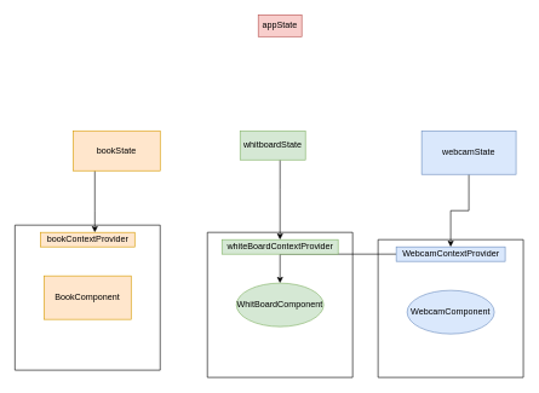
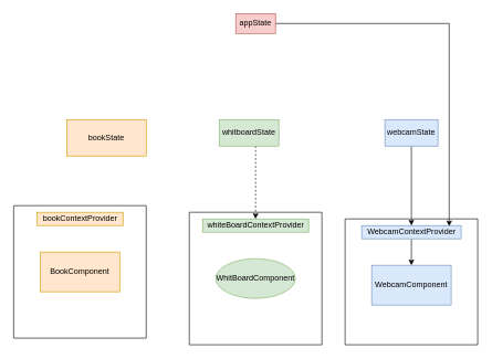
  <mxCell id="0" />
  <mxCell id="1" parent="0" />
- <mxCell id="2" style="edgeStyle=orthogonalEdgeStyle;rounded=0;orthogonalLoop=1;jettySize=auto;html=1;" edge="1" parent="1" source="3" target="9"><mxGeometry relative="1" as="geometry"><Array as="points"><mxPoint x="130" y="290" /><mxPoint x="130" y="290" /></Array></mxGeometry></mxCell>
  <mxCell id="3" value="bookState&lt;br&gt;" style="text;html=1;strokeColor=#d79b00;fillColor=#ffe6cc;align=center;verticalAlign=middle;whiteSpace=wrap;rounded=0;" vertex="1" parent="1"><mxGeometry x="100" y="180" width="120" height="55" as="geometry" /></mxCell>
- <mxCell id="4" style="edgeStyle=orthogonalEdgeStyle;rounded=0;orthogonalLoop=1;jettySize=auto;html=1;" edge="1" parent="1" source="5" target="16"><mxGeometry relative="1" as="geometry"><Array as="points"><mxPoint x="385" y="260" /><mxPoint x="385" y="260" /></Array></mxGeometry></mxCell>
+ <mxCell id="4" style="edgeStyle=orthogonalEdgeStyle;rounded=0;orthogonalLoop=1;jettySize=auto;html=1;dashed=1;" edge="1" parent="1" source="5" target="16"><mxGeometry relative="1" as="geometry"><Array as="points"><mxPoint x="385" y="260" /><mxPoint x="385" y="260" /></Array></mxGeometry></mxCell>
  <mxCell id="5" value="whitboardState&lt;br&gt;" style="text;html=1;strokeColor=#82b366;fillColor=#d5e8d4;align=center;verticalAlign=middle;whiteSpace=wrap;rounded=0;" vertex="1" parent="1"><mxGeometry x="330" y="180" width="90" height="40" as="geometry" /></mxCell>
  <mxCell id="6" style="edgeStyle=orthogonalEdgeStyle;rounded=0;orthogonalLoop=1;jettySize=auto;html=1;" edge="1" parent="1" source="7" target="13"><mxGeometry relative="1" as="geometry" /></mxCell>
- <mxCell id="7" value="webcamState&lt;br&gt;" style="text;html=1;strokeColor=#6c8ebf;fillColor=#dae8fc;align=center;verticalAlign=middle;whiteSpace=wrap;rounded=0;" vertex="1" parent="1"><mxGeometry x="580" y="180" width="130" height="60" as="geometry" /></mxCell>
+ <mxCell id="7" value="webcamState&lt;br&gt;" style="text;html=1;strokeColor=#6c8ebf;fillColor=#dae8fc;align=center;verticalAlign=middle;whiteSpace=wrap;rounded=0;" vertex="1" parent="1"><mxGeometry x="580" y="180" width="80" height="40" as="geometry" /></mxCell>
  <mxCell id="8" value="" style="swimlane;startSize=0;" vertex="1" parent="1"><mxGeometry x="20" y="310" width="200" height="200" as="geometry" /></mxCell>
  <mxCell id="9" value="bookContextProvider" style="text;html=1;align=center;verticalAlign=middle;resizable=0;points=[];autosize=1;strokeColor=#d79b00;fillColor=#ffe6cc;" vertex="1" parent="8"><mxGeometry x="35" y="10" width="130" height="20" as="geometry" /></mxCell>
  <mxCell id="10" value="BookComponent" style="rounded=0;whiteSpace=wrap;html=1;fillColor=#ffe6cc;strokeColor=#d79b00;" vertex="1" parent="8"><mxGeometry x="40" y="70" width="120" height="60" as="geometry" /></mxCell>
  <mxCell id="11" value="" style="swimlane;startSize=0;" vertex="1" parent="1"><mxGeometry x="520" y="330" width="200" height="190" as="geometry"><mxRectangle x="570" y="180" width="50" height="40" as="alternateBounds" /></mxGeometry></mxCell>
- <mxCell id="12" style="edgeStyle=orthogonalEdgeStyle;rounded=0;orthogonalLoop=1;jettySize=auto;html=1;" edge="1" parent="11" source="13" target="17"><mxGeometry relative="1" as="geometry" /></mxCell>
+ <mxCell id="12" style="edgeStyle=orthogonalEdgeStyle;rounded=0;orthogonalLoop=1;jettySize=auto;html=1;entryX=0.5;entryY=0;entryDx=0;entryDy=0;" edge="1" parent="11" source="13" target="14"><mxGeometry relative="1" as="geometry" /></mxCell>
  <mxCell id="13" value="WebcamContextProvider" style="text;html=1;align=center;verticalAlign=middle;resizable=0;points=[];autosize=1;strokeColor=#6c8ebf;fillColor=#dae8fc;" vertex="1" parent="11"><mxGeometry x="25" y="10" width="150" height="20" as="geometry" /></mxCell>
- <mxCell id="14" value="WebcamComponent" style="ellipse;whiteSpace=wrap;html=1;fillColor=#dae8fc;strokeColor=#6c8ebf;" vertex="1" parent="11"><mxGeometry x="40" y="70" width="120" height="60" as="geometry" /></mxCell>
+ <mxCell id="14" value="WebcamComponent" style="rounded=0;whiteSpace=wrap;html=1;fillColor=#dae8fc;strokeColor=#6c8ebf;" vertex="1" parent="11"><mxGeometry x="40" y="70" width="120" height="60" as="geometry" /></mxCell>
  <mxCell id="15" value="" style="swimlane;startSize=0;" vertex="1" parent="1"><mxGeometry x="285" y="320" width="200" height="200" as="geometry"><mxRectangle x="335" y="170" width="50" height="40" as="alternateBounds" /></mxGeometry></mxCell>
  <mxCell id="16" value="whiteBoardContextProvider" style="text;html=1;align=center;verticalAlign=middle;resizable=0;points=[];autosize=1;strokeColor=#82b366;fillColor=#d5e8d4;" vertex="1" parent="15"><mxGeometry x="20" y="10" width="160" height="20" as="geometry" /></mxCell>
  <mxCell id="17" value="WhitBoardComponent" style="ellipse;whiteSpace=wrap;html=1;fillColor=#d5e8d4;strokeColor=#82b366;" vertex="1" parent="15"><mxGeometry x="40" y="70" width="120" height="60" as="geometry" /></mxCell>
+ <mxCell id="18" style="edgeStyle=orthogonalEdgeStyle;rounded=0;orthogonalLoop=1;jettySize=auto;html=1;entryX=0.88;entryY=0.05;entryDx=0;entryDy=0;entryPerimeter=0;" edge="1" parent="1" source="19" target="13"><mxGeometry relative="1" as="geometry" /></mxCell>
  <mxCell id="19" value="appState" style="text;html=1;strokeColor=#b85450;fillColor=#f8cecc;align=center;verticalAlign=middle;whiteSpace=wrap;rounded=0;" vertex="1" parent="1"><mxGeometry x="355" y="20" width="60" height="30" as="geometry" /></mxCell>
